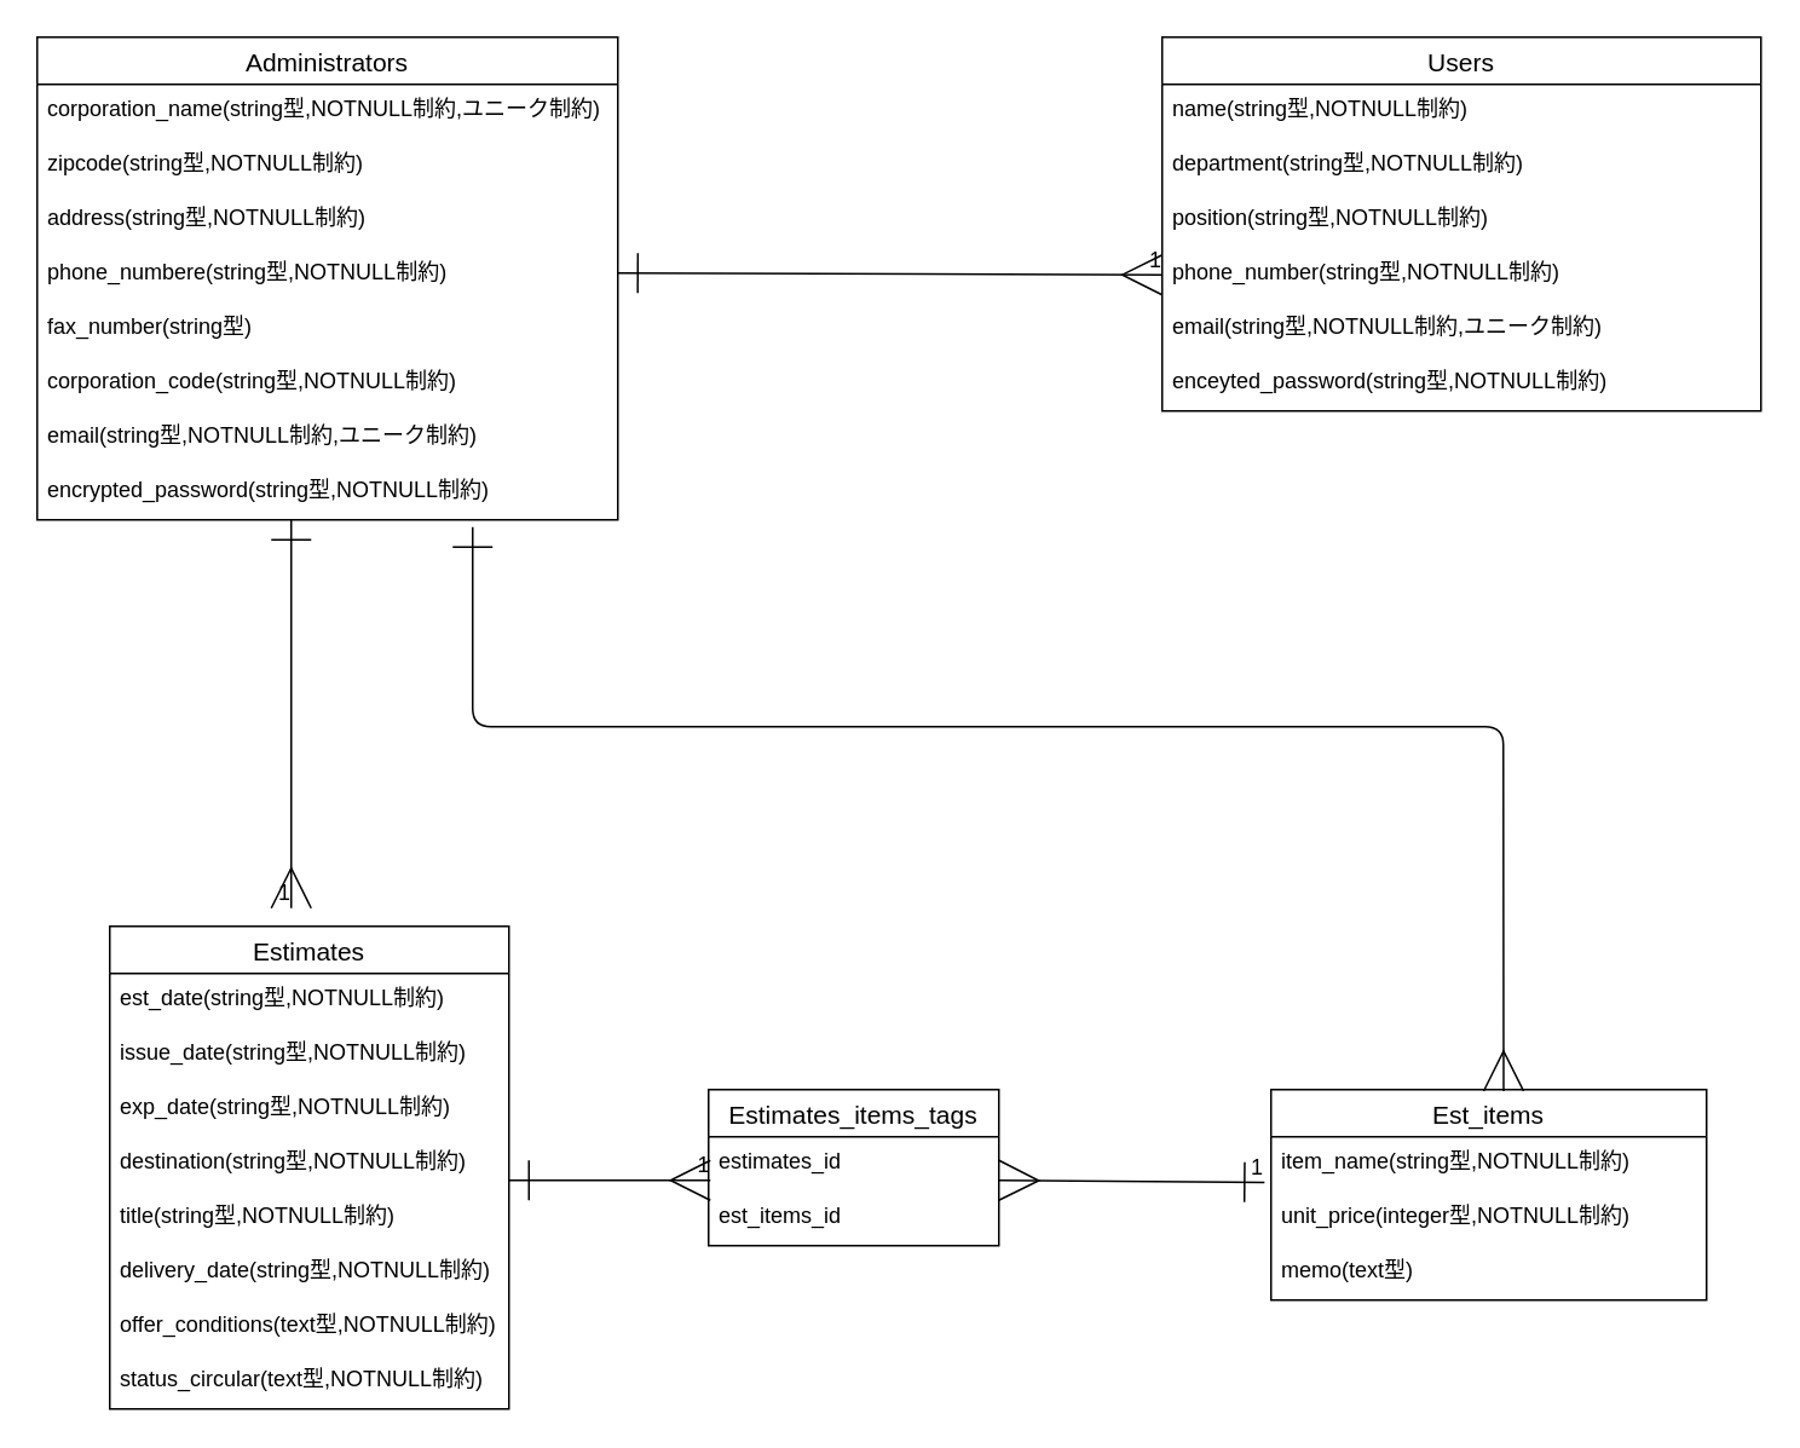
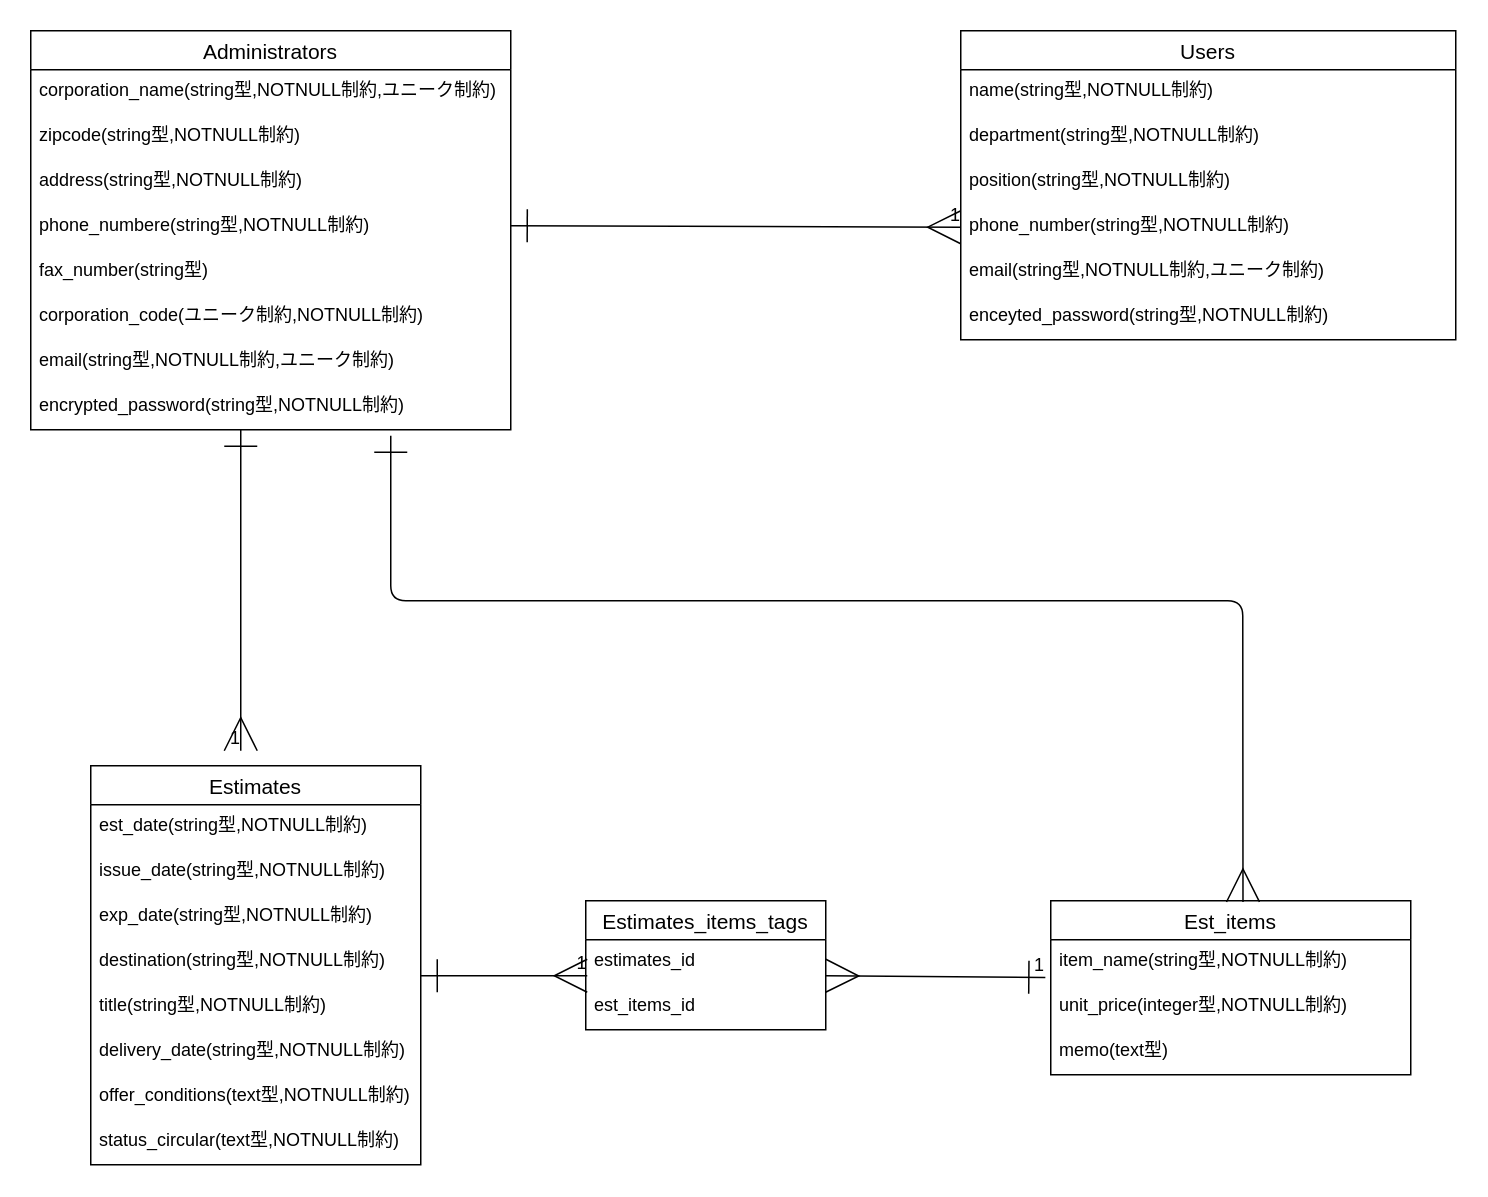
  <mxCell id="0" />
  <mxCell id="1" parent="0" />
  <mxCell id="2" value="Administrators" style="swimlane;fontStyle=0;childLayout=stackLayout;horizontal=1;startSize=26;horizontalStack=0;resizeParent=1;resizeParentMax=0;resizeLast=0;collapsible=1;marginBottom=0;align=center;fontSize=14;" parent="1" vertex="1"><mxGeometry x="20" y="20" width="320" height="266" as="geometry" /></mxCell>
  <mxCell id="3" value="corporation_name(string型,NOTNULL制約,ユニーク制約)" style="text;strokeColor=none;fillColor=none;spacingLeft=4;spacingRight=4;overflow=hidden;rotatable=0;points=[[0,0.5],[1,0.5]];portConstraint=eastwest;fontSize=12;" parent="2" vertex="1"><mxGeometry y="26" width="320" height="30" as="geometry" /></mxCell>
  <mxCell id="4" value="zipcode(string型,NOTNULL制約)" style="text;strokeColor=none;fillColor=none;spacingLeft=4;spacingRight=4;overflow=hidden;rotatable=0;points=[[0,0.5],[1,0.5]];portConstraint=eastwest;fontSize=12;" parent="2" vertex="1"><mxGeometry y="56" width="320" height="30" as="geometry" /></mxCell>
  <mxCell id="5" value="address(string型,NOTNULL制約)" style="text;strokeColor=none;fillColor=none;spacingLeft=4;spacingRight=4;overflow=hidden;rotatable=0;points=[[0,0.5],[1,0.5]];portConstraint=eastwest;fontSize=12;" parent="2" vertex="1"><mxGeometry y="86" width="320" height="30" as="geometry" /></mxCell>
  <mxCell id="6" value="phone_numbere(string型,NOTNULL制約)" style="text;strokeColor=none;fillColor=none;spacingLeft=4;spacingRight=4;overflow=hidden;rotatable=0;points=[[0,0.5],[1,0.5]];portConstraint=eastwest;fontSize=12;" parent="2" vertex="1"><mxGeometry y="116" width="320" height="30" as="geometry" /></mxCell>
  <mxCell id="7" value="fax_number(string型)" style="text;strokeColor=none;fillColor=none;spacingLeft=4;spacingRight=4;overflow=hidden;rotatable=0;points=[[0,0.5],[1,0.5]];portConstraint=eastwest;fontSize=12;" parent="2" vertex="1"><mxGeometry y="146" width="320" height="30" as="geometry" /></mxCell>
- <mxCell id="8" value="corporation_code(string型,NOTNULL制約)" style="text;strokeColor=none;fillColor=none;spacingLeft=4;spacingRight=4;overflow=hidden;rotatable=0;points=[[0,0.5],[1,0.5]];portConstraint=eastwest;fontSize=12;" parent="2" vertex="1"><mxGeometry y="176" width="320" height="30" as="geometry" /></mxCell>
+ <mxCell id="8" value="corporation_code(ユニーク制約,NOTNULL制約)" style="text;strokeColor=none;fillColor=none;spacingLeft=4;spacingRight=4;overflow=hidden;rotatable=0;points=[[0,0.5],[1,0.5]];portConstraint=eastwest;fontSize=12;" parent="2" vertex="1"><mxGeometry y="176" width="320" height="30" as="geometry" /></mxCell>
  <mxCell id="9" value="email(string型,NOTNULL制約,ユニーク制約)" style="text;strokeColor=none;fillColor=none;spacingLeft=4;spacingRight=4;overflow=hidden;rotatable=0;points=[[0,0.5],[1,0.5]];portConstraint=eastwest;fontSize=12;" parent="2" vertex="1"><mxGeometry y="206" width="320" height="30" as="geometry" /></mxCell>
  <mxCell id="10" value="encrypted_password(string型,NOTNULL制約)" style="text;strokeColor=none;fillColor=none;spacingLeft=4;spacingRight=4;overflow=hidden;rotatable=0;points=[[0,0.5],[1,0.5]];portConstraint=eastwest;fontSize=12;" parent="2" vertex="1"><mxGeometry y="236" width="320" height="30" as="geometry" /></mxCell>
  <mxCell id="11" value="Users" style="swimlane;fontStyle=0;childLayout=stackLayout;horizontal=1;startSize=26;horizontalStack=0;resizeParent=1;resizeParentMax=0;resizeLast=0;collapsible=1;marginBottom=0;align=center;fontSize=14;" parent="1" vertex="1"><mxGeometry x="640" y="20" width="330" height="206" as="geometry" /></mxCell>
  <mxCell id="12" value="name(string型,NOTNULL制約)" style="text;strokeColor=none;fillColor=none;spacingLeft=4;spacingRight=4;overflow=hidden;rotatable=0;points=[[0,0.5],[1,0.5]];portConstraint=eastwest;fontSize=12;" parent="11" vertex="1"><mxGeometry y="26" width="330" height="30" as="geometry" /></mxCell>
  <mxCell id="13" value="department(string型,NOTNULL制約)" style="text;strokeColor=none;fillColor=none;spacingLeft=4;spacingRight=4;overflow=hidden;rotatable=0;points=[[0,0.5],[1,0.5]];portConstraint=eastwest;fontSize=12;" parent="11" vertex="1"><mxGeometry y="56" width="330" height="30" as="geometry" /></mxCell>
  <mxCell id="14" value="position(string型,NOTNULL制約)" style="text;strokeColor=none;fillColor=none;spacingLeft=4;spacingRight=4;overflow=hidden;rotatable=0;points=[[0,0.5],[1,0.5]];portConstraint=eastwest;fontSize=12;" parent="11" vertex="1"><mxGeometry y="86" width="330" height="30" as="geometry" /></mxCell>
  <mxCell id="15" value="phone_number(string型,NOTNULL制約)" style="text;strokeColor=none;fillColor=none;spacingLeft=4;spacingRight=4;overflow=hidden;rotatable=0;points=[[0,0.5],[1,0.5]];portConstraint=eastwest;fontSize=12;" parent="11" vertex="1"><mxGeometry y="116" width="330" height="30" as="geometry" /></mxCell>
  <mxCell id="16" value="email(string型,NOTNULL制約,ユニーク制約)" style="text;strokeColor=none;fillColor=none;spacingLeft=4;spacingRight=4;overflow=hidden;rotatable=0;points=[[0,0.5],[1,0.5]];portConstraint=eastwest;fontSize=12;" parent="11" vertex="1"><mxGeometry y="146" width="330" height="30" as="geometry" /></mxCell>
  <mxCell id="17" value="enceyted_password(string型,NOTNULL制約)" style="text;strokeColor=none;fillColor=none;spacingLeft=4;spacingRight=4;overflow=hidden;rotatable=0;points=[[0,0.5],[1,0.5]];portConstraint=eastwest;fontSize=12;" parent="11" vertex="1"><mxGeometry y="176" width="330" height="30" as="geometry" /></mxCell>
  <mxCell id="18" value="Estimates" style="swimlane;fontStyle=0;childLayout=stackLayout;horizontal=1;startSize=26;horizontalStack=0;resizeParent=1;resizeParentMax=0;resizeLast=0;collapsible=1;marginBottom=0;align=center;fontSize=14;" parent="1" vertex="1"><mxGeometry x="60" y="510" width="220" height="266" as="geometry" /></mxCell>
  <mxCell id="19" value="est_date(string型,NOTNULL制約)" style="text;strokeColor=none;fillColor=none;spacingLeft=4;spacingRight=4;overflow=hidden;rotatable=0;points=[[0,0.5],[1,0.5]];portConstraint=eastwest;fontSize=12;" parent="18" vertex="1"><mxGeometry y="26" width="220" height="30" as="geometry" /></mxCell>
  <mxCell id="20" value="issue_date(string型,NOTNULL制約)" style="text;strokeColor=none;fillColor=none;spacingLeft=4;spacingRight=4;overflow=hidden;rotatable=0;points=[[0,0.5],[1,0.5]];portConstraint=eastwest;fontSize=12;" parent="18" vertex="1"><mxGeometry y="56" width="220" height="30" as="geometry" /></mxCell>
  <mxCell id="21" value="exp_date(string型,NOTNULL制約)" style="text;strokeColor=none;fillColor=none;spacingLeft=4;spacingRight=4;overflow=hidden;rotatable=0;points=[[0,0.5],[1,0.5]];portConstraint=eastwest;fontSize=12;" parent="18" vertex="1"><mxGeometry y="86" width="220" height="30" as="geometry" /></mxCell>
  <mxCell id="22" value="destination(string型,NOTNULL制約)" style="text;strokeColor=none;fillColor=none;spacingLeft=4;spacingRight=4;overflow=hidden;rotatable=0;points=[[0,0.5],[1,0.5]];portConstraint=eastwest;fontSize=12;" parent="18" vertex="1"><mxGeometry y="116" width="220" height="30" as="geometry" /></mxCell>
  <mxCell id="23" value="title(string型,NOTNULL制約)" style="text;strokeColor=none;fillColor=none;spacingLeft=4;spacingRight=4;overflow=hidden;rotatable=0;points=[[0,0.5],[1,0.5]];portConstraint=eastwest;fontSize=12;" parent="18" vertex="1"><mxGeometry y="146" width="220" height="30" as="geometry" /></mxCell>
  <mxCell id="24" value="delivery_date(string型,NOTNULL制約)" style="text;strokeColor=none;fillColor=none;spacingLeft=4;spacingRight=4;overflow=hidden;rotatable=0;points=[[0,0.5],[1,0.5]];portConstraint=eastwest;fontSize=12;" parent="18" vertex="1"><mxGeometry y="176" width="220" height="30" as="geometry" /></mxCell>
  <mxCell id="25" value="offer_conditions(text型,NOTNULL制約)" style="text;strokeColor=none;fillColor=none;spacingLeft=4;spacingRight=4;overflow=hidden;rotatable=0;points=[[0,0.5],[1,0.5]];portConstraint=eastwest;fontSize=12;" parent="18" vertex="1"><mxGeometry y="206" width="220" height="30" as="geometry" /></mxCell>
  <mxCell id="26" value="status_circular(text型,NOTNULL制約)" style="text;strokeColor=none;fillColor=none;spacingLeft=4;spacingRight=4;overflow=hidden;rotatable=0;points=[[0,0.5],[1,0.5]];portConstraint=eastwest;fontSize=12;" parent="18" vertex="1"><mxGeometry y="236" width="220" height="30" as="geometry" /></mxCell>
  <mxCell id="27" value="Est_items" style="swimlane;fontStyle=0;childLayout=stackLayout;horizontal=1;startSize=26;horizontalStack=0;resizeParent=1;resizeParentMax=0;resizeLast=0;collapsible=1;marginBottom=0;align=center;fontSize=14;" parent="1" vertex="1"><mxGeometry x="700" y="600" width="240" height="116" as="geometry" /></mxCell>
  <mxCell id="28" value="item_name(string型,NOTNULL制約)" style="text;strokeColor=none;fillColor=none;spacingLeft=4;spacingRight=4;overflow=hidden;rotatable=0;points=[[0,0.5],[1,0.5]];portConstraint=eastwest;fontSize=12;" parent="27" vertex="1"><mxGeometry y="26" width="240" height="30" as="geometry" /></mxCell>
  <mxCell id="29" value="unit_price(integer型,NOTNULL制約)" style="text;strokeColor=none;fillColor=none;spacingLeft=4;spacingRight=4;overflow=hidden;rotatable=0;points=[[0,0.5],[1,0.5]];portConstraint=eastwest;fontSize=12;" parent="27" vertex="1"><mxGeometry y="56" width="240" height="30" as="geometry" /></mxCell>
  <mxCell id="30" value="memo(text型)" style="text;strokeColor=none;fillColor=none;spacingLeft=4;spacingRight=4;overflow=hidden;rotatable=0;points=[[0,0.5],[1,0.5]];portConstraint=eastwest;fontSize=12;" parent="27" vertex="1"><mxGeometry y="86" width="240" height="30" as="geometry" /></mxCell>
  <mxCell id="31" value="Estimates_items_tags" style="swimlane;fontStyle=0;childLayout=stackLayout;horizontal=1;startSize=26;horizontalStack=0;resizeParent=1;resizeParentMax=0;resizeLast=0;collapsible=1;marginBottom=0;align=center;fontSize=14;" parent="1" vertex="1"><mxGeometry x="390" y="600" width="160" height="86" as="geometry" /></mxCell>
  <mxCell id="32" value="estimates_id" style="text;strokeColor=none;fillColor=none;spacingLeft=4;spacingRight=4;overflow=hidden;rotatable=0;points=[[0,0.5],[1,0.5]];portConstraint=eastwest;fontSize=12;" parent="31" vertex="1"><mxGeometry y="26" width="160" height="30" as="geometry" /></mxCell>
  <mxCell id="33" value="est_items_id" style="text;strokeColor=none;fillColor=none;spacingLeft=4;spacingRight=4;overflow=hidden;rotatable=0;points=[[0,0.5],[1,0.5]];portConstraint=eastwest;fontSize=12;" parent="31" vertex="1"><mxGeometry y="56" width="160" height="30" as="geometry" /></mxCell>
  <mxCell id="34" value="" style="endArrow=ERmany;html=1;rounded=0;entryX=0;entryY=0.5;entryDx=0;entryDy=0;endFill=0;endSize=20;startSize=20;startArrow=ERone;startFill=0;" parent="1" target="15" edge="1"><mxGeometry relative="1" as="geometry"><mxPoint x="340" y="150" as="sourcePoint" /><mxPoint x="500" y="150" as="targetPoint" /></mxGeometry></mxCell>
  <mxCell id="35" value="1" style="resizable=0;html=1;align=right;verticalAlign=bottom;" parent="34" connectable="0" vertex="1"><mxGeometry x="1" relative="1" as="geometry" /></mxCell>
  <mxCell id="36" value="" style="endArrow=ERmany;html=1;rounded=0;endFill=0;endSize=20;startSize=20;startArrow=ERone;startFill=0;" parent="1" edge="1"><mxGeometry relative="1" as="geometry"><mxPoint x="160" y="286" as="sourcePoint" /><mxPoint x="160" y="500" as="targetPoint" /></mxGeometry></mxCell>
  <mxCell id="37" value="1" style="resizable=0;html=1;align=right;verticalAlign=bottom;" parent="36" connectable="0" vertex="1"><mxGeometry x="1" relative="1" as="geometry" /></mxCell>
  <mxCell id="38" value="" style="endArrow=ERmany;html=1;rounded=0;endSize=20;startSize=20;startArrow=ERone;startFill=0;endFill=0;" parent="1" edge="1"><mxGeometry relative="1" as="geometry"><mxPoint x="280" y="650" as="sourcePoint" /><mxPoint x="391" y="650" as="targetPoint" /></mxGeometry></mxCell>
  <mxCell id="39" value="1" style="resizable=0;html=1;align=right;verticalAlign=bottom;" parent="38" connectable="0" vertex="1"><mxGeometry x="1" relative="1" as="geometry" /></mxCell>
  <mxCell id="40" value="" style="endArrow=ERone;html=1;rounded=0;entryX=-0.015;entryY=0.838;entryDx=0;entryDy=0;entryPerimeter=0;startArrow=ERmany;startFill=0;endFill=0;endSize=20;startSize=20;" parent="1" target="28" edge="1"><mxGeometry relative="1" as="geometry"><mxPoint x="550" y="650" as="sourcePoint" /><mxPoint x="620" y="640" as="targetPoint" /></mxGeometry></mxCell>
  <mxCell id="41" value="1" style="resizable=0;html=1;align=right;verticalAlign=bottom;" parent="40" connectable="0" vertex="1"><mxGeometry x="1" relative="1" as="geometry" /></mxCell>
  <mxCell id="42" style="edgeStyle=none;html=1;entryX=0.534;entryY=0.007;entryDx=0;entryDy=0;entryPerimeter=0;startArrow=ERone;startFill=0;endArrow=ERmany;endFill=0;startSize=20;endSize=20;" edge="1" parent="1" target="27"><mxGeometry relative="1" as="geometry"><mxPoint x="260" y="290" as="sourcePoint" /><Array as="points"><mxPoint x="260" y="400" /><mxPoint x="828" y="400" /></Array></mxGeometry></mxCell>
